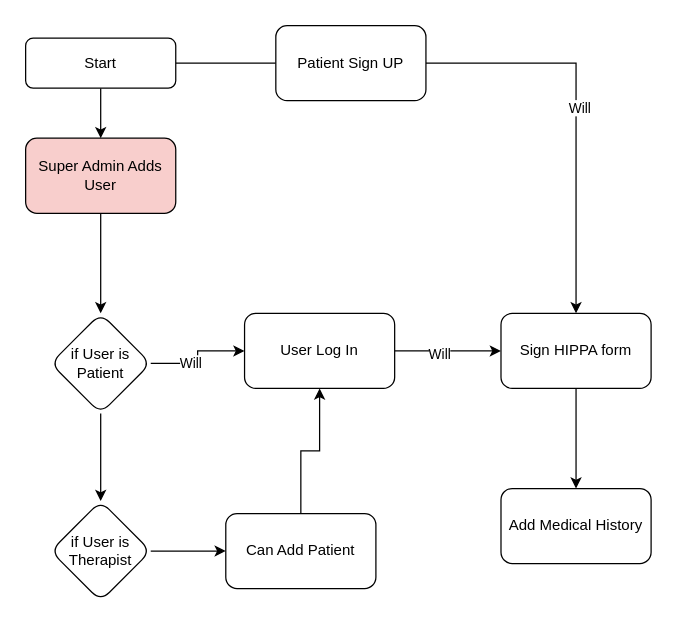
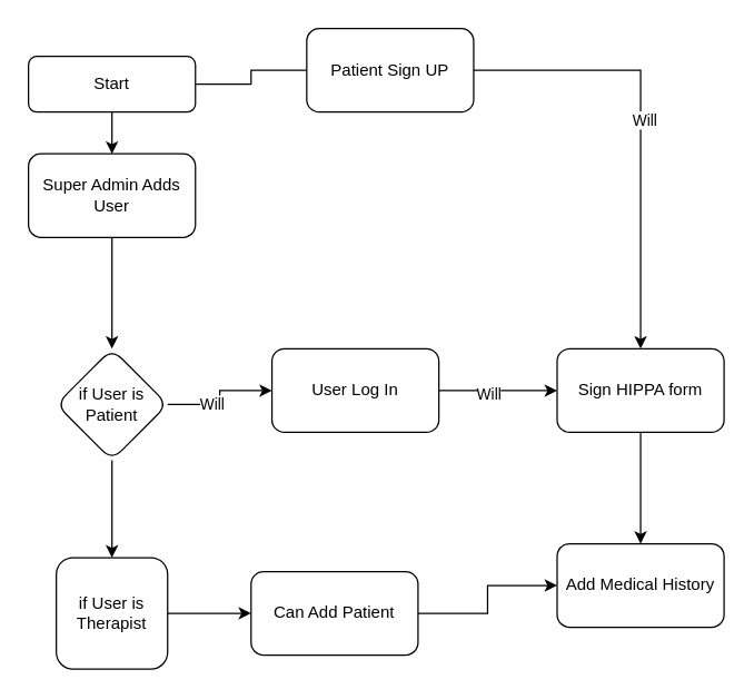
  <mxCell id="0" />
  <mxCell id="1" parent="0" />
  <mxCell id="2" value="" style="edgeStyle=orthogonalEdgeStyle;rounded=0;orthogonalLoop=1;jettySize=auto;html=1;" edge="1" parent="1" source="4" target="6"><mxGeometry relative="1" as="geometry" /></mxCell>
  <mxCell id="3" value="" style="edgeStyle=orthogonalEdgeStyle;rounded=0;orthogonalLoop=1;jettySize=auto;html=1;endArrow=none;" edge="1" parent="1" source="4" target="18"><mxGeometry relative="1" as="geometry" /></mxCell>
- <mxCell id="4" value="Start" style="rounded=1;whiteSpace=wrap;html=1;fontSize=12;glass=0;strokeWidth=1;shadow=0;" parent="1" vertex="1"><mxGeometry x="20" width="120" height="40" as="geometry" y="30" /></mxCell>
+ <mxCell id="4" value="Start" style="rounded=1;whiteSpace=wrap;html=1;fontSize=12;glass=0;strokeWidth=1;shadow=0;" parent="1" vertex="1"><mxGeometry x="20" y="40" width="120" height="40" as="geometry" /></mxCell>
  <mxCell id="5" value="" style="edgeStyle=orthogonalEdgeStyle;rounded=0;orthogonalLoop=1;jettySize=auto;html=1;" edge="1" parent="1" source="6" target="10"><mxGeometry relative="1" as="geometry" /></mxCell>
- <mxCell id="6" value="Super Admin Adds User" style="whiteSpace=wrap;html=1;rounded=1;glass=0;strokeWidth=1;shadow=0;fillColor=#f8cecc;" vertex="1" parent="1"><mxGeometry x="20" y="110" width="120" height="60" as="geometry" /></mxCell>
+ <mxCell id="6" value="Super Admin Adds User" style="whiteSpace=wrap;html=1;rounded=1;glass=0;strokeWidth=1;shadow=0;" vertex="1" parent="1"><mxGeometry x="20" y="110" width="120" height="60" as="geometry" /></mxCell>
  <mxCell id="7" value="" style="edgeStyle=orthogonalEdgeStyle;rounded=0;orthogonalLoop=1;jettySize=auto;html=1;" edge="1" parent="1" source="10" target="13"><mxGeometry relative="1" as="geometry" /></mxCell>
  <mxCell id="8" value="Will" style="edgeLabel;html=1;align=center;verticalAlign=middle;resizable=0;points=[];" vertex="1" connectable="0" parent="7"><mxGeometry x="-0.282" y="1" relative="1" as="geometry"><mxPoint as="offset" /></mxGeometry></mxCell>
  <mxCell id="9" value="" style="edgeStyle=orthogonalEdgeStyle;rounded=0;orthogonalLoop=1;jettySize=auto;html=1;" edge="1" parent="1" source="10" target="20"><mxGeometry relative="1" as="geometry" /></mxCell>
  <mxCell id="10" value="if User is Patient" style="rhombus;whiteSpace=wrap;html=1;rounded=1;glass=0;strokeWidth=1;shadow=0;" vertex="1" parent="1"><mxGeometry x="40" y="250" width="80" height="80" as="geometry" /></mxCell>
  <mxCell id="11" value="" style="edgeStyle=orthogonalEdgeStyle;rounded=0;orthogonalLoop=1;jettySize=auto;html=1;" edge="1" parent="1" source="13" target="15"><mxGeometry relative="1" as="geometry" /></mxCell>
  <mxCell id="12" value="Will" style="edgeLabel;html=1;align=center;verticalAlign=middle;resizable=0;points=[];" vertex="1" connectable="0" parent="11"><mxGeometry x="-0.176" y="-2" relative="1" as="geometry"><mxPoint as="offset" /></mxGeometry></mxCell>
  <mxCell id="13" value="User Log In" style="whiteSpace=wrap;html=1;rounded=1;glass=0;strokeWidth=1;shadow=0;" vertex="1" parent="1"><mxGeometry x="195" y="250" width="120" height="60" as="geometry" /></mxCell>
  <mxCell id="14" value="" style="edgeStyle=orthogonalEdgeStyle;rounded=0;orthogonalLoop=1;jettySize=auto;html=1;" edge="1" parent="1" source="15" target="23"><mxGeometry relative="1" as="geometry" /></mxCell>
  <mxCell id="15" value="Sign HIPPA form" style="whiteSpace=wrap;html=1;rounded=1;glass=0;strokeWidth=1;shadow=0;" vertex="1" parent="1"><mxGeometry x="400" y="250" width="120" height="60" as="geometry" /></mxCell>
  <mxCell id="16" style="edgeStyle=orthogonalEdgeStyle;rounded=0;orthogonalLoop=1;jettySize=auto;html=1;entryX=0.5;entryY=0;entryDx=0;entryDy=0;" edge="1" parent="1" source="18" target="15"><mxGeometry relative="1" as="geometry" /></mxCell>
  <mxCell id="17" value="Will" style="edgeLabel;html=1;align=center;verticalAlign=middle;resizable=0;points=[];" vertex="1" connectable="0" parent="16"><mxGeometry x="-0.034" y="2" relative="1" as="geometry"><mxPoint as="offset" /></mxGeometry></mxCell>
  <mxCell id="18" value="Patient Sign UP" style="whiteSpace=wrap;html=1;rounded=1;glass=0;strokeWidth=1;shadow=0;" vertex="1" parent="1"><mxGeometry x="220" y="20" width="120" height="60" as="geometry" /></mxCell>
  <mxCell id="19" value="" style="edgeStyle=orthogonalEdgeStyle;rounded=0;orthogonalLoop=1;jettySize=auto;html=1;" edge="1" parent="1" source="20" target="22"><mxGeometry relative="1" as="geometry" /></mxCell>
- <mxCell id="20" value="if User is Therapist" style="rhombus;whiteSpace=wrap;html=1;rounded=1;glass=0;strokeWidth=1;shadow=0;" vertex="1" parent="1"><mxGeometry x="40" y="400" width="80" height="80" as="geometry" /></mxCell>
- <mxCell id="21" style="edgeStyle=orthogonalEdgeStyle;rounded=0;orthogonalLoop=1;jettySize=auto;html=1;entryX=0.5;entryY=1;entryDx=0;entryDy=0;" edge="1" parent="1" source="22" target="13"><mxGeometry relative="1" as="geometry" /></mxCell>
+ <mxCell id="20" value="if User is Therapist" style="whiteSpace=wrap;html=1;glass=0;strokeWidth=1;shadow=0;rounded=1;" vertex="1" parent="1"><mxGeometry x="40" y="400" width="80" height="80" as="geometry" /></mxCell>
+ <mxCell id="21" style="edgeStyle=orthogonalEdgeStyle;rounded=0;orthogonalLoop=1;jettySize=auto;html=1;" edge="1" parent="1" source="22" target="23"><mxGeometry relative="1" as="geometry" /></mxCell>
  <mxCell id="22" value="Can Add Patient" style="whiteSpace=wrap;html=1;rounded=1;glass=0;strokeWidth=1;shadow=0;" vertex="1" parent="1"><mxGeometry x="180" y="410" width="120" height="60" as="geometry" /></mxCell>
  <mxCell id="23" value="Add Medical History" style="whiteSpace=wrap;html=1;rounded=1;glass=0;strokeWidth=1;shadow=0;" vertex="1" parent="1"><mxGeometry x="400" y="390" width="120" height="60" as="geometry" /></mxCell>
